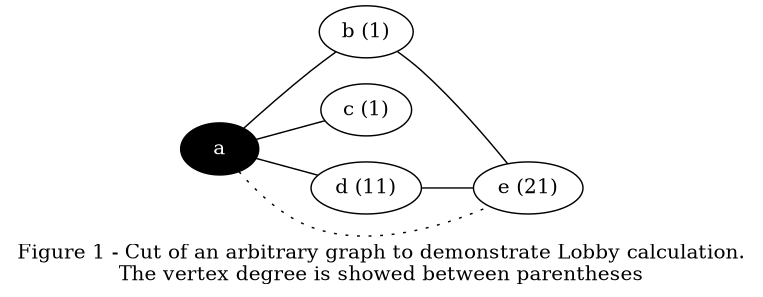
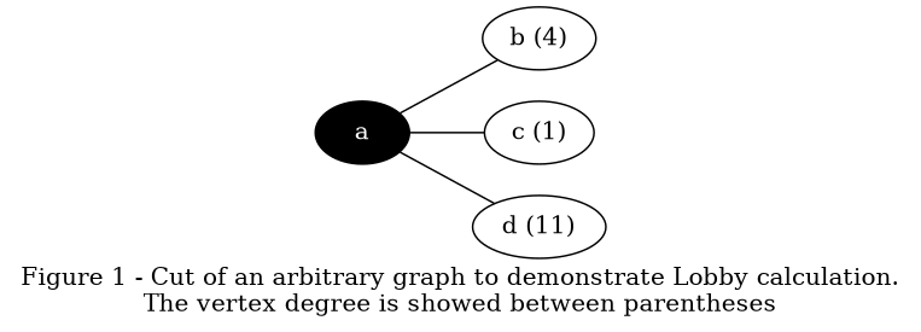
  graph {
    label="Figure 1 - Cut of an arbitrary graph to demonstrate Lobby calculation.\nThe vertex degree is showed between parentheses"
    rankdir=LR
    edge [style=solid]
    a [fillcolor=black fontcolor=white style=filled]
-   n2 [label="b (1)"]
+   n2 [label="b (4)"]
    n3 [label="c (1)"]
    n4 [label="d (11)"]
-   n5 [label="e (21)"]
    a -- n2
    a -- n3
    a -- n4
-   a -- n5 [style=dotted]
-   n2 -- n5
-   n4 -- n5
  }
